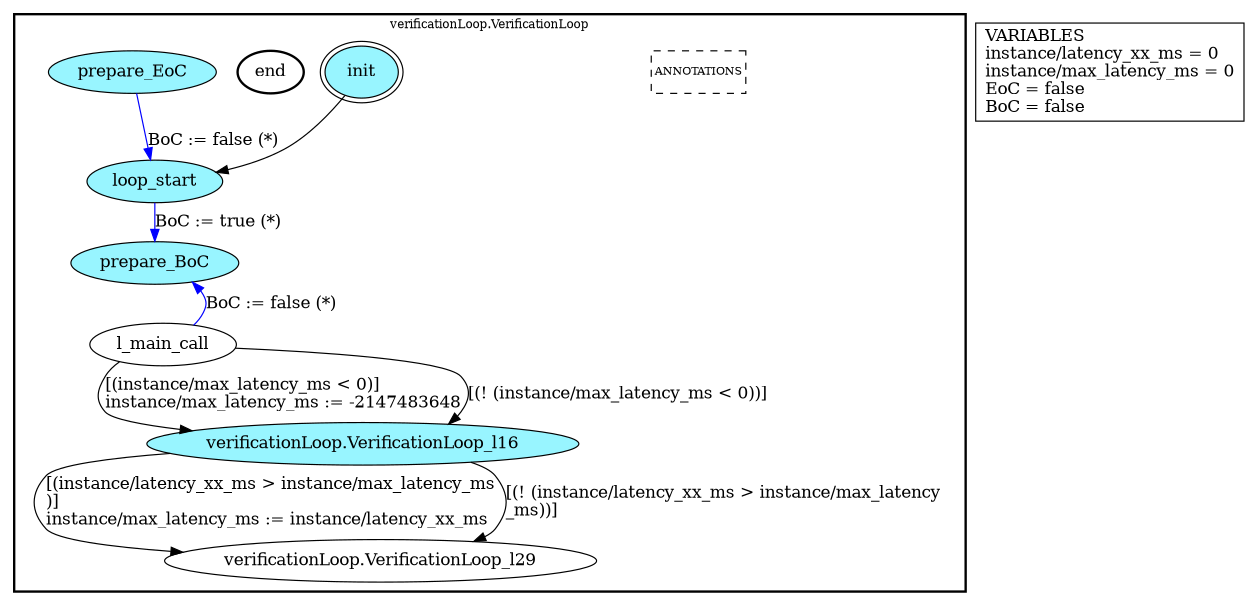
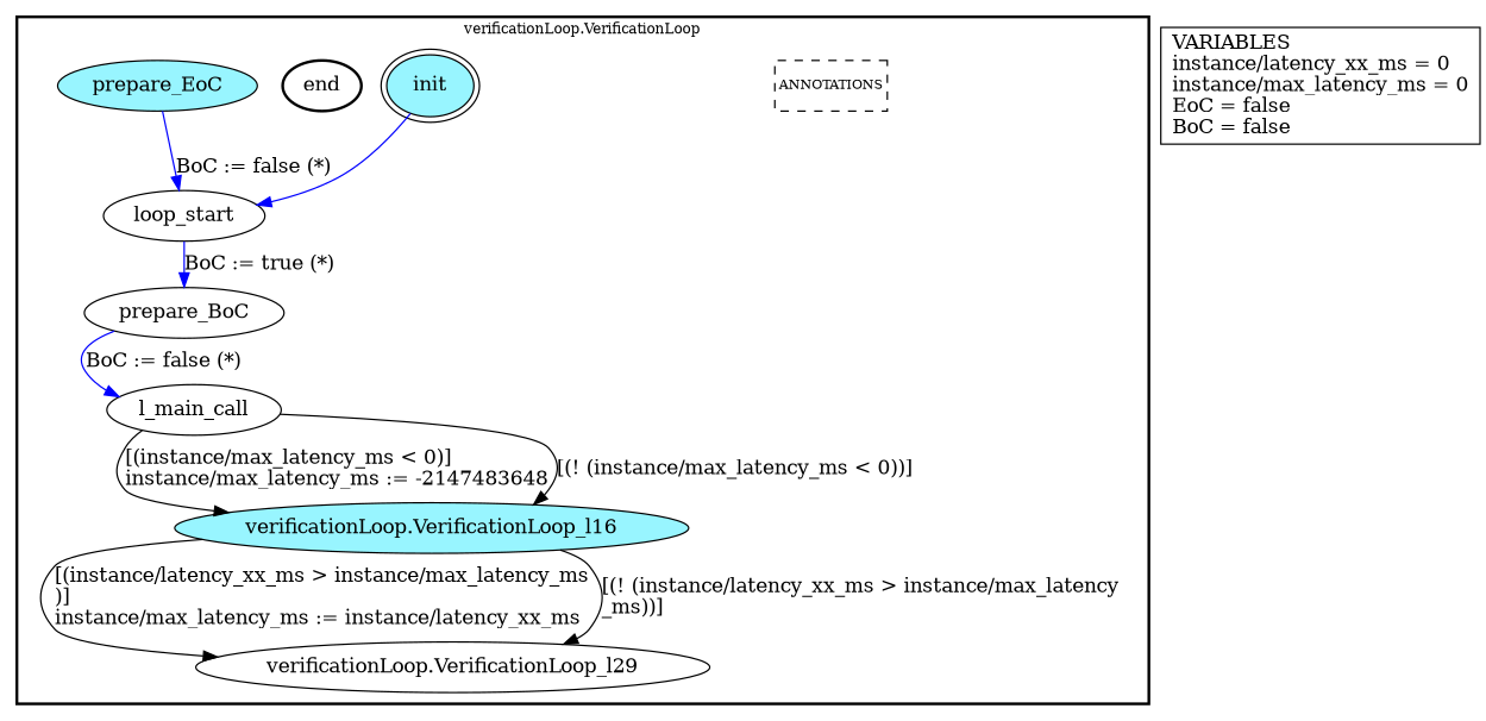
  digraph {
    node [fillcolor=cadetblue1 shape=ellipse style=filled color=black]
    edge [color=black]
    n1 [fillcolor=white fontsize=9 label=ANNOTATIONS margin="0.04,0.04" shape=rectangle style=dashed color=""]
    n2 [label=init peripheries=2]
-   n3 [label=loop_start]
+   n3 [fillcolor=white label=loop_start]
    n4 [label=end style=bold]
-   n5 [label=prepare_BoC]
+   n5 [fillcolor=white label=prepare_BoC]
    n6 [fillcolor=white label=l_main_call]
    n7 [label="verificationLoop.VerificationLoop_l16"]
    n8 [label=prepare_EoC]
    n9 [fillcolor=white label="verificationLoop.VerificationLoop_l29"]
    n10 [fillcolor=lightgray label="VARIABLES\linstance/latency_xx_ms = 0\linstance/max_latency_ms = 0\lEoC = false\lBoC = false\l" shape=rectangle style="" color=""]
    subgraph cluster_1 {
      color=black
      fontsize=10
      label="verificationLoop.VerificationLoop"
      ranksep=0.4
      style=bold
      n1
      n2
      n3
      n4
      n5
      n6
      n7
      n8
      n9
    }
-   n2 -> n3
+   n2 -> n3 [color=blue]
    n3 -> n5 [color=blue label="BoC := true (*)"]
-   n6 -> n5 [color=blue label="BoC := false (*)"]
+   n5 -> n6 [color=blue label="BoC := false (*)"]
    n6 -> n7 [label="[(instance/max_latency_ms < 0)]\linstance/max_latency_ms := -2147483648\l"]
    n6 -> n7 [label="[(! (instance/max_latency_ms < 0))]"]
    n7 -> n9 [label="[(instance/latency_xx_ms > instance/max_latency_ms\l)]\linstance/max_latency_ms := instance/latency_xx_ms\l"]
    n7 -> n9 [label="[(! (instance/latency_xx_ms > instance/max_latency\l_ms))]\l"]
    n8 -> n3 [color=blue label="BoC := false (*)"]
  }
